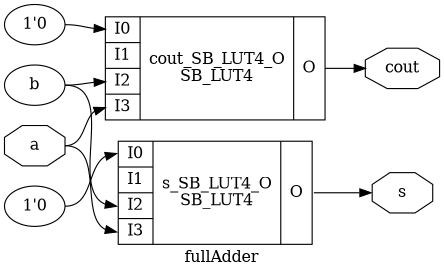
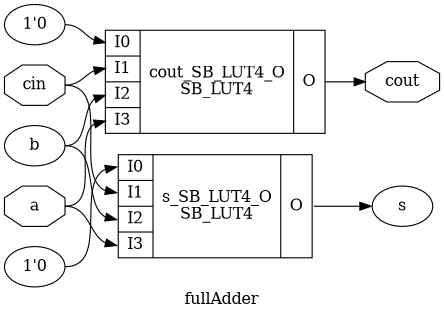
  digraph {
    label=fullAdder
    rankdir=LR
    remincross=true
    node [color=black fontcolor=black shape=octagon]
    edge [color=black fontcolor=black headport="p9:w" tailport=e]
    n1 [label=a]
    n2 [label="{{<p6> I0|<p7> I1|<p8> I2|<p9> I3}|cout_SB_LUT4_O\nSB_LUT4|{<p10> O}}" shape=record color="" fontcolor=""]
    n3 [label="{{<p6> I0|<p7> I1|<p8> I2|<p9> I3}|s_SB_LUT4_O\nSB_LUT4|{<p10> O}}" shape=record color="" fontcolor=""]
    n4 [label=cout]
-   n5 [label=s]
+   n5 [label=s shape=ellipse]
    n6 [label=b shape=ellipse]
+   n7 [label=cin]
    n8 [label="1'0" color="" fontcolor="" shape=""]
    n9 [label="1'0" color="" fontcolor="" shape=""]
    n1 -> n2
    n1 -> n3
    n2 -> n4 [headport=w tailport="p10:e"]
    n3 -> n5 [headport=w tailport="p10:e"]
    n6 -> n2 [headport="p8:w"]
    n6 -> n3 [headport="p8:w"]
+   n7 -> n2 [headport="p7:w"]
+   n7 -> n3 [headport="p7:w"]
    n8 -> n2 [headport="p6:w"]
    n9 -> n3 [headport="p6:w"]
  }
